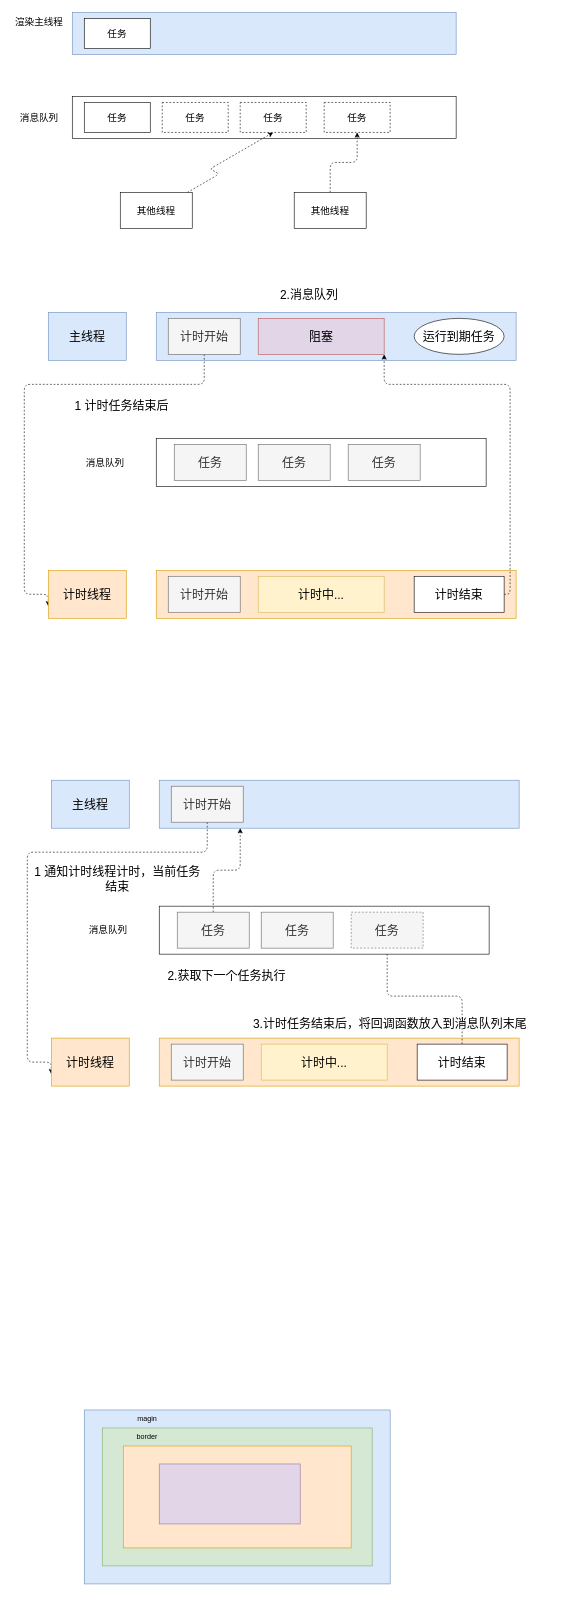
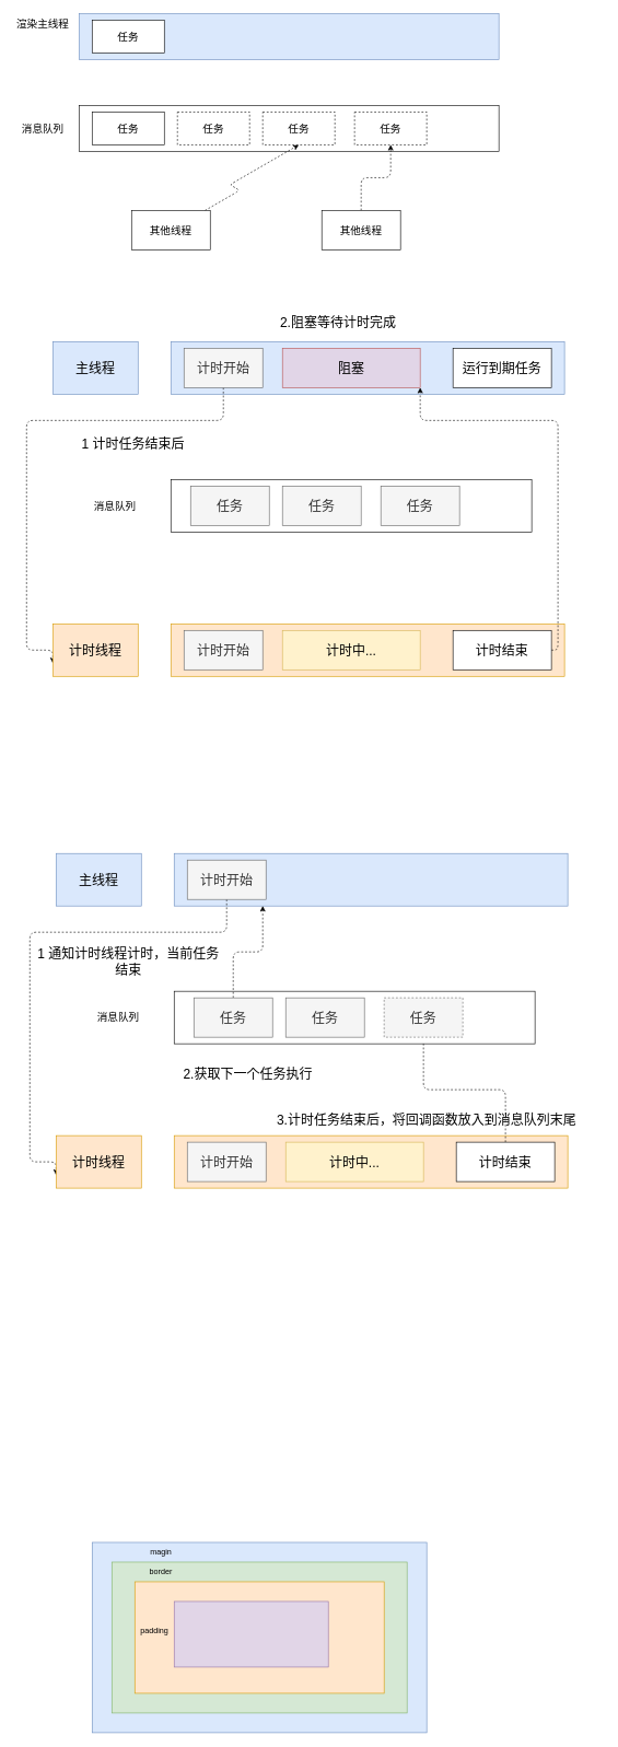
  <mxCell id="0" />
  <mxCell id="1" parent="0" />
  <mxCell id="2" value="" style="rounded=0;whiteSpace=wrap;html=1;fillColor=#dae8fc;strokeColor=#6c8ebf;" parent="1" vertex="1"><mxGeometry x="120" y="20" width="640" height="70" as="geometry" /></mxCell>
  <mxCell id="3" value="&lt;font style=&quot;font-size: 16px;&quot;&gt;渲染主线程&lt;/font&gt;" style="text;html=1;strokeColor=none;fillColor=none;align=center;verticalAlign=middle;whiteSpace=wrap;rounded=0;" parent="1" vertex="1"><mxGeometry x="20" y="20" width="90" height="30" as="geometry" /></mxCell>
  <mxCell id="4" value="" style="rounded=0;whiteSpace=wrap;html=1;" parent="1" vertex="1"><mxGeometry x="120" y="160" width="640" height="70" as="geometry" /></mxCell>
  <mxCell id="5" value="&lt;span style=&quot;font-size: 16px;&quot;&gt;消息队列&lt;/span&gt;" style="text;html=1;strokeColor=none;fillColor=none;align=center;verticalAlign=middle;whiteSpace=wrap;rounded=0;" parent="1" vertex="1"><mxGeometry x="20" y="180" width="90" height="30" as="geometry" /></mxCell>
  <mxCell id="6" style="edgeStyle=isometricEdgeStyle;html=1;fontSize=16;dashed=1;entryX=0.5;entryY=1;entryDx=0;entryDy=0;" parent="1" source="7" target="13" edge="1"><mxGeometry relative="1" as="geometry" /></mxCell>
  <mxCell id="7" value="其他线程" style="rounded=0;whiteSpace=wrap;html=1;fontSize=16;" parent="1" vertex="1"><mxGeometry x="200" y="320" width="120" height="60" as="geometry" /></mxCell>
  <mxCell id="8" style="edgeStyle=orthogonalEdgeStyle;html=1;dashed=1;fontSize=16;" parent="1" source="9" target="14" edge="1"><mxGeometry relative="1" as="geometry" /></mxCell>
  <mxCell id="9" value="其他线程" style="rounded=0;whiteSpace=wrap;html=1;fontSize=16;" parent="1" vertex="1"><mxGeometry x="490" y="320" width="120" height="60" as="geometry" /></mxCell>
  <mxCell id="10" value="任务" style="rounded=0;whiteSpace=wrap;html=1;fontSize=16;" parent="1" vertex="1"><mxGeometry x="140" y="30" width="110" height="50" as="geometry" /></mxCell>
  <mxCell id="11" value="任务" style="rounded=0;whiteSpace=wrap;html=1;fontSize=16;" parent="1" vertex="1"><mxGeometry x="140" y="170" width="110" height="50" as="geometry" /></mxCell>
  <mxCell id="12" value="任务" style="rounded=0;whiteSpace=wrap;html=1;fontSize=16;dashed=1;" parent="1" vertex="1"><mxGeometry x="270" y="170" width="110" height="50" as="geometry" /></mxCell>
  <mxCell id="13" value="任务" style="rounded=0;whiteSpace=wrap;html=1;fontSize=16;dashed=1;" parent="1" vertex="1"><mxGeometry x="400" y="170" width="110" height="50" as="geometry" /></mxCell>
  <mxCell id="14" value="任务" style="rounded=0;whiteSpace=wrap;html=1;fontSize=16;dashed=1;" parent="1" vertex="1"><mxGeometry x="540" y="170" width="110" height="50" as="geometry" /></mxCell>
  <mxCell id="15" value="&lt;font style=&quot;font-size: 20px;&quot;&gt;主线程&lt;/font&gt;" style="rounded=0;whiteSpace=wrap;html=1;fontSize=16;fillColor=#dae8fc;strokeColor=#6c8ebf;" parent="1" vertex="1"><mxGeometry x="80" y="520" width="130" height="80" as="geometry" /></mxCell>
  <mxCell id="16" value="" style="rounded=0;whiteSpace=wrap;html=1;fontSize=20;fillColor=#dae8fc;strokeColor=#6c8ebf;" parent="1" vertex="1"><mxGeometry x="260" y="520" width="600" height="80" as="geometry" /></mxCell>
  <mxCell id="17" style="edgeStyle=orthogonalEdgeStyle;html=1;exitX=0.5;exitY=1;exitDx=0;exitDy=0;entryX=0;entryY=0.75;entryDx=0;entryDy=0;dashed=1;fontSize=20;" parent="1" source="18" target="21" edge="1"><mxGeometry relative="1" as="geometry"><Array as="points"><mxPoint x="340" y="640" /><mxPoint x="40" y="640" /><mxPoint x="40" y="990" /><mxPoint x="80" y="990" /></Array></mxGeometry></mxCell>
  <mxCell id="18" value="计时开始" style="rounded=0;whiteSpace=wrap;html=1;fontSize=20;fillColor=#f5f5f5;fontColor=#333333;strokeColor=#666666;" parent="1" vertex="1"><mxGeometry x="280" y="530" width="120" height="60" as="geometry" /></mxCell>
  <mxCell id="19" value="阻塞" style="rounded=0;whiteSpace=wrap;html=1;fontSize=20;fillColor=#e1d5e7;strokeColor=#b85450;" parent="1" vertex="1"><mxGeometry x="430" y="530" width="210" height="60" as="geometry" /></mxCell>
- <mxCell id="20" value="运行到期任务" style="ellipse;whiteSpace=wrap;html=1;fontSize=20;" parent="1" vertex="1"><mxGeometry x="690" y="530" width="150" height="60" as="geometry" /></mxCell>
+ <mxCell id="20" value="运行到期任务" style="rounded=0;whiteSpace=wrap;html=1;fontSize=20;" parent="1" vertex="1"><mxGeometry x="690" y="530" width="150" height="60" as="geometry" /></mxCell>
  <mxCell id="21" value="&lt;font style=&quot;font-size: 20px;&quot;&gt;计时线程&lt;/font&gt;" style="rounded=0;whiteSpace=wrap;html=1;fontSize=16;fillColor=#ffe6cc;strokeColor=#d79b00;" parent="1" vertex="1"><mxGeometry x="80" y="950" width="130" height="80" as="geometry" /></mxCell>
  <mxCell id="22" value="" style="rounded=0;whiteSpace=wrap;html=1;fontSize=20;fillColor=#ffe6cc;strokeColor=#d79b00;" parent="1" vertex="1"><mxGeometry x="260" y="950" width="600" height="80" as="geometry" /></mxCell>
  <mxCell id="23" value="计时开始" style="rounded=0;whiteSpace=wrap;html=1;fontSize=20;fillColor=#f5f5f5;fontColor=#333333;strokeColor=#666666;" parent="1" vertex="1"><mxGeometry x="280" y="960" width="120" height="60" as="geometry" /></mxCell>
  <mxCell id="24" value="计时中..." style="rounded=0;whiteSpace=wrap;html=1;fontSize=20;fillColor=#fff2cc;strokeColor=#d6b656;" parent="1" vertex="1"><mxGeometry x="430" y="960" width="210" height="60" as="geometry" /></mxCell>
  <mxCell id="25" style="edgeStyle=orthogonalEdgeStyle;html=1;exitX=1;exitY=0.5;exitDx=0;exitDy=0;dashed=1;fontSize=20;entryX=1;entryY=1;entryDx=0;entryDy=0;" parent="1" source="26" target="19" edge="1"><mxGeometry relative="1" as="geometry"><mxPoint x="840" y="650" as="targetPoint" /><Array as="points"><mxPoint x="850" y="990" /><mxPoint x="850" y="640" /><mxPoint x="640" y="640" /></Array></mxGeometry></mxCell>
  <mxCell id="26" value="计时结束" style="rounded=0;whiteSpace=wrap;html=1;fontSize=20;" parent="1" vertex="1"><mxGeometry x="690" y="960" width="150" height="60" as="geometry" /></mxCell>
  <mxCell id="27" value="" style="rounded=0;whiteSpace=wrap;html=1;fontSize=20;" parent="1" vertex="1"><mxGeometry x="260" y="730" width="550" height="80" as="geometry" /></mxCell>
  <mxCell id="28" value="任务" style="rounded=0;whiteSpace=wrap;html=1;fontSize=20;fillColor=#f5f5f5;fontColor=#333333;strokeColor=#666666;" parent="1" vertex="1"><mxGeometry x="290" y="740" width="120" height="60" as="geometry" /></mxCell>
  <mxCell id="29" value="任务" style="rounded=0;whiteSpace=wrap;html=1;fontSize=20;fillColor=#f5f5f5;fontColor=#333333;strokeColor=#666666;" parent="1" vertex="1"><mxGeometry x="430" y="740" width="120" height="60" as="geometry" /></mxCell>
  <mxCell id="30" value="任务" style="rounded=0;whiteSpace=wrap;html=1;fontSize=20;fillColor=#f5f5f5;fontColor=#333333;strokeColor=#666666;" parent="1" vertex="1"><mxGeometry x="580" y="740" width="120" height="60" as="geometry" /></mxCell>
  <mxCell id="31" value="1 计时任务结束后" style="text;html=1;strokeColor=none;fillColor=none;align=center;verticalAlign=middle;whiteSpace=wrap;rounded=0;fontSize=20;" parent="1" vertex="1"><mxGeometry x="90" y="660" width="225" height="30" as="geometry" /></mxCell>
  <mxCell id="32" value="&lt;span style=&quot;font-size: 16px;&quot;&gt;消息队列&lt;/span&gt;" style="text;html=1;strokeColor=none;fillColor=none;align=center;verticalAlign=middle;whiteSpace=wrap;rounded=0;" parent="1" vertex="1"><mxGeometry x="130" y="755" width="90" height="30" as="geometry" /></mxCell>
- <mxCell id="33" value="2.消息队列" style="text;html=1;strokeColor=none;fillColor=none;align=center;verticalAlign=middle;whiteSpace=wrap;rounded=0;fontSize=20;" parent="1" vertex="1"><mxGeometry x="420" y="475" width="190" height="30" as="geometry" /></mxCell>
+ <mxCell id="33" value="2.阻塞等待计时完成" style="text;html=1;strokeColor=none;fillColor=none;align=center;verticalAlign=middle;whiteSpace=wrap;rounded=0;fontSize=20;" parent="1" vertex="1"><mxGeometry x="420" y="475" width="190" height="30" as="geometry" /></mxCell>
  <mxCell id="34" value="&lt;font style=&quot;font-size: 20px;&quot;&gt;主线程&lt;/font&gt;" style="rounded=0;whiteSpace=wrap;html=1;fontSize=16;fillColor=#dae8fc;strokeColor=#6c8ebf;" parent="1" vertex="1"><mxGeometry x="85" y="1300" width="130" height="80" as="geometry" /></mxCell>
  <mxCell id="35" value="" style="rounded=0;whiteSpace=wrap;html=1;fontSize=20;fillColor=#dae8fc;strokeColor=#6c8ebf;" parent="1" vertex="1"><mxGeometry x="265" y="1300" width="600" height="80" as="geometry" /></mxCell>
  <mxCell id="36" style="edgeStyle=orthogonalEdgeStyle;html=1;exitX=0.5;exitY=1;exitDx=0;exitDy=0;entryX=0;entryY=0.75;entryDx=0;entryDy=0;dashed=1;fontSize=20;" parent="1" source="37" target="38" edge="1"><mxGeometry relative="1" as="geometry"><Array as="points"><mxPoint x="345" y="1420" /><mxPoint x="45" y="1420" /><mxPoint x="45" y="1770" /><mxPoint x="85" y="1770" /></Array></mxGeometry></mxCell>
  <mxCell id="37" value="计时开始" style="rounded=0;whiteSpace=wrap;html=1;fontSize=20;fillColor=#f5f5f5;fontColor=#333333;strokeColor=#666666;" parent="1" vertex="1"><mxGeometry x="285" y="1310" width="120" height="60" as="geometry" /></mxCell>
  <mxCell id="38" value="&lt;font style=&quot;font-size: 20px;&quot;&gt;计时线程&lt;/font&gt;" style="rounded=0;whiteSpace=wrap;html=1;fontSize=16;fillColor=#ffe6cc;strokeColor=#d79b00;" parent="1" vertex="1"><mxGeometry x="85" y="1730" width="130" height="80" as="geometry" /></mxCell>
  <mxCell id="39" value="" style="rounded=0;whiteSpace=wrap;html=1;fontSize=20;fillColor=#ffe6cc;strokeColor=#d79b00;" parent="1" vertex="1"><mxGeometry x="265" y="1730" width="600" height="80" as="geometry" /></mxCell>
  <mxCell id="40" value="计时开始" style="rounded=0;whiteSpace=wrap;html=1;fontSize=20;fillColor=#f5f5f5;fontColor=#333333;strokeColor=#666666;" parent="1" vertex="1"><mxGeometry x="285" y="1740" width="120" height="60" as="geometry" /></mxCell>
  <mxCell id="41" value="计时中..." style="rounded=0;whiteSpace=wrap;html=1;fontSize=20;fillColor=#fff2cc;strokeColor=#d6b656;" parent="1" vertex="1"><mxGeometry x="435" y="1740" width="210" height="60" as="geometry" /></mxCell>
  <mxCell id="42" style="edgeStyle=orthogonalEdgeStyle;html=1;exitX=0.5;exitY=0;exitDx=0;exitDy=0;entryX=0.5;entryY=1;entryDx=0;entryDy=0;dashed=1;fontSize=20;" parent="1" source="43" target="48" edge="1"><mxGeometry relative="1" as="geometry" /></mxCell>
  <mxCell id="43" value="计时结束" style="rounded=0;whiteSpace=wrap;html=1;fontSize=20;" parent="1" vertex="1"><mxGeometry x="695" y="1740" width="150" height="60" as="geometry" /></mxCell>
  <mxCell id="44" value="" style="rounded=0;whiteSpace=wrap;html=1;fontSize=20;" parent="1" vertex="1"><mxGeometry x="265" y="1510" width="550" height="80" as="geometry" /></mxCell>
  <mxCell id="45" style="edgeStyle=orthogonalEdgeStyle;html=1;exitX=0.5;exitY=0;exitDx=0;exitDy=0;entryX=0.225;entryY=1;entryDx=0;entryDy=0;entryPerimeter=0;dashed=1;fontSize=20;" parent="1" source="46" target="35" edge="1"><mxGeometry relative="1" as="geometry" /></mxCell>
  <mxCell id="46" value="任务" style="rounded=0;whiteSpace=wrap;html=1;fontSize=20;fillColor=#f5f5f5;fontColor=#333333;strokeColor=#666666;" parent="1" vertex="1"><mxGeometry x="295" y="1520" width="120" height="60" as="geometry" /></mxCell>
  <mxCell id="47" value="任务" style="rounded=0;whiteSpace=wrap;html=1;fontSize=20;fillColor=#f5f5f5;fontColor=#333333;strokeColor=#666666;" parent="1" vertex="1"><mxGeometry x="435" y="1520" width="120" height="60" as="geometry" /></mxCell>
  <mxCell id="48" value="任务" style="rounded=0;whiteSpace=wrap;html=1;fontSize=20;fillColor=#f5f5f5;fontColor=#333333;strokeColor=#666666;dashed=1;" parent="1" vertex="1"><mxGeometry x="585" y="1520" width="120" height="60" as="geometry" /></mxCell>
  <mxCell id="49" value="1 通知计时线程计时，当前任务结束" style="text;html=1;strokeColor=none;fillColor=none;align=center;verticalAlign=middle;whiteSpace=wrap;rounded=0;fontSize=20;" parent="1" vertex="1"><mxGeometry x="53.75" y="1430" width="282.5" height="70" as="geometry" /></mxCell>
  <mxCell id="50" value="&lt;span style=&quot;font-size: 16px;&quot;&gt;消息队列&lt;/span&gt;" style="text;html=1;strokeColor=none;fillColor=none;align=center;verticalAlign=middle;whiteSpace=wrap;rounded=0;" parent="1" vertex="1"><mxGeometry x="135" y="1535" width="90" height="30" as="geometry" /></mxCell>
- <mxCell id="51" value="2.获取下一个任务执行" style="text;html=1;strokeColor=none;fillColor=none;align=center;verticalAlign=middle;whiteSpace=wrap;rounded=0;dashed=1;fontSize=20;" parent="1" vertex="1"><mxGeometry x="260" y="1610" width="235" height="30" as="geometry" /></mxCell>
+ <mxCell id="51" value="2.获取下一个任务执行" style="text;html=1;strokeColor=none;fillColor=none;align=center;verticalAlign=middle;whiteSpace=wrap;rounded=0;dashed=1;fontSize=20;" parent="1" vertex="1"><mxGeometry x="260" y="1620" width="235" height="30" as="geometry" /></mxCell>
  <mxCell id="52" value="3.计时任务结束后，将回调函数放入到消息队列末尾" style="text;html=1;strokeColor=none;fillColor=none;align=center;verticalAlign=middle;whiteSpace=wrap;rounded=0;dashed=1;fontSize=20;" parent="1" vertex="1"><mxGeometry x="380" y="1690" width="540" height="30" as="geometry" /></mxCell>
  <mxCell id="53" value="" style="rounded=0;whiteSpace=wrap;html=1;fillColor=#dae8fc;strokeColor=#6c8ebf;" vertex="1" parent="1"><mxGeometry x="140" y="2350" width="510" height="290" as="geometry" /></mxCell>
  <mxCell id="54" value="" style="rounded=0;whiteSpace=wrap;html=1;fillColor=#d5e8d4;strokeColor=#82b366;" vertex="1" parent="1"><mxGeometry x="170" y="2380" width="450" height="230" as="geometry" /></mxCell>
  <mxCell id="55" value="" style="rounded=0;whiteSpace=wrap;html=1;fillColor=#ffe6cc;strokeColor=#d79b00;" vertex="1" parent="1"><mxGeometry x="205" y="2410" width="380" height="170" as="geometry" /></mxCell>
  <mxCell id="56" value="" style="rounded=0;whiteSpace=wrap;html=1;fillColor=#e1d5e7;strokeColor=#9673a6;" vertex="1" parent="1"><mxGeometry x="265" y="2440" width="235" height="100" as="geometry" /></mxCell>
  <mxCell id="57" value="magin" style="text;html=1;strokeColor=none;fillColor=none;align=center;verticalAlign=middle;whiteSpace=wrap;rounded=0;" vertex="1" parent="1"><mxGeometry x="215" y="2350" width="60" height="30" as="geometry" /></mxCell>
  <mxCell id="58" value="border" style="text;html=1;strokeColor=none;fillColor=none;align=center;verticalAlign=middle;whiteSpace=wrap;rounded=0;" vertex="1" parent="1"><mxGeometry x="215" y="2380" width="60" height="30" as="geometry" /></mxCell>
+ <mxCell id="59" value="padding" style="text;html=1;strokeColor=none;fillColor=none;align=center;verticalAlign=middle;whiteSpace=wrap;rounded=0;" vertex="1" parent="1"><mxGeometry x="205" y="2470" width="60" height="30" as="geometry" /></mxCell>
